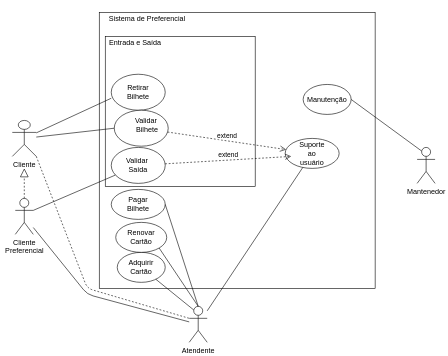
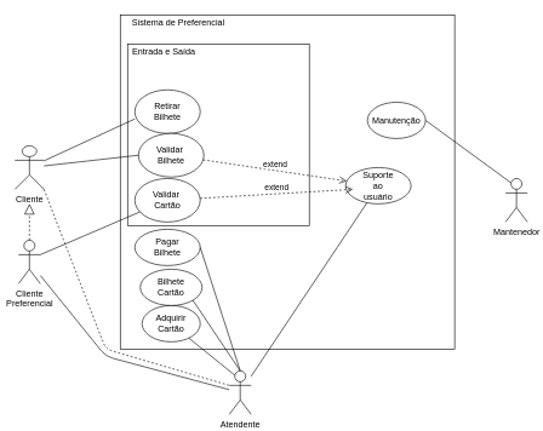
  <mxCell id="0" />
  <mxCell id="1" parent="0" />
  <mxCell id="2" value="" style="whiteSpace=wrap;html=1;aspect=fixed;shadow=0;" vertex="1" parent="1"><mxGeometry x="165" y="20" width="460" height="460" as="geometry" /></mxCell>
  <mxCell id="3" value="" style="rounded=0;whiteSpace=wrap;html=1;shadow=0;" vertex="1" parent="1"><mxGeometry x="175" y="60" width="250" height="250" as="geometry" /></mxCell>
  <mxCell id="4" value="Cliente" style="shape=umlActor;verticalLabelPosition=bottom;verticalAlign=top;html=1;outlineConnect=0;" vertex="1" parent="1"><mxGeometry x="20" y="200" width="40" height="60" as="geometry" /></mxCell>
  <mxCell id="5" value="Cliente&lt;br&gt;Preferencial" style="shape=umlActor;verticalLabelPosition=bottom;verticalAlign=top;html=1;outlineConnect=0;" vertex="1" parent="1"><mxGeometry x="25" y="330" width="30" height="60" as="geometry" /></mxCell>
  <mxCell id="6" value="Atendente" style="shape=umlActor;verticalLabelPosition=bottom;verticalAlign=top;html=1;outlineConnect=0;" vertex="1" parent="1"><mxGeometry x="315" y="510" width="30" height="60" as="geometry" /></mxCell>
  <mxCell id="7" value="Mantenedor" style="shape=umlActor;verticalLabelPosition=bottom;verticalAlign=top;html=1;outlineConnect=0;" vertex="1" parent="1"><mxGeometry x="695" y="245" width="30" height="60" as="geometry" /></mxCell>
  <mxCell id="8" value="Entrada e Saída" style="text;html=1;strokeColor=none;fillColor=none;align=center;verticalAlign=middle;whiteSpace=wrap;rounded=0;" vertex="1" parent="1"><mxGeometry x="155" y="60" width="140" height="20" as="geometry" /></mxCell>
  <mxCell id="9" value="" style="ellipse;whiteSpace=wrap;html=1;" vertex="1" parent="1"><mxGeometry x="185" y="123" width="90" height="60" as="geometry" /></mxCell>
  <mxCell id="10" value="" style="ellipse;whiteSpace=wrap;html=1;" vertex="1" parent="1"><mxGeometry x="185" y="315" width="90" height="50" as="geometry" /></mxCell>
  <mxCell id="11" value="Pagar&lt;br&gt;Bilhete" style="text;html=1;strokeColor=none;fillColor=none;align=center;verticalAlign=middle;whiteSpace=wrap;rounded=0;" vertex="1" parent="1"><mxGeometry x="210" y="330" width="40" height="20" as="geometry" /></mxCell>
  <mxCell id="12" value="" style="ellipse;whiteSpace=wrap;html=1;" vertex="1" parent="1"><mxGeometry x="475" y="230" width="90" height="50" as="geometry" /></mxCell>
  <mxCell id="13" value="Retirar&lt;br&gt;Bilhete" style="text;html=1;strokeColor=none;fillColor=none;align=center;verticalAlign=middle;whiteSpace=wrap;rounded=0;" vertex="1" parent="1"><mxGeometry x="210" y="143" width="40" height="20" as="geometry" /></mxCell>
  <mxCell id="14" value="Suporte ao usuário" style="text;html=1;strokeColor=none;fillColor=none;align=center;verticalAlign=middle;whiteSpace=wrap;rounded=0;" vertex="1" parent="1"><mxGeometry x="500" y="245" width="40" height="20" as="geometry" /></mxCell>
  <mxCell id="15" value="" style="ellipse;whiteSpace=wrap;html=1;" vertex="1" parent="1"><mxGeometry x="195" y="420" width="80" height="50" as="geometry" /></mxCell>
  <mxCell id="16" value="Adquirir&lt;br&gt;Cartão" style="text;html=1;strokeColor=none;fillColor=none;align=center;verticalAlign=middle;whiteSpace=wrap;rounded=0;" vertex="1" parent="1"><mxGeometry x="215" y="435" width="40" height="20" as="geometry" /></mxCell>
  <mxCell id="17" value="" style="ellipse;whiteSpace=wrap;html=1;" vertex="1" parent="1"><mxGeometry x="192.5" y="370" width="85" height="50" as="geometry" /></mxCell>
- <mxCell id="18" value="Renovar&lt;br&gt;Cartão" style="text;html=1;strokeColor=none;fillColor=none;align=center;verticalAlign=middle;whiteSpace=wrap;rounded=0;" vertex="1" parent="1"><mxGeometry x="215" y="385" width="40" height="20" as="geometry" /></mxCell>
+ <mxCell id="18" value="Bilhete&lt;br&gt;Cartão" style="text;html=1;strokeColor=none;fillColor=none;align=center;verticalAlign=middle;whiteSpace=wrap;rounded=0;" vertex="1" parent="1"><mxGeometry x="215" y="385" width="40" height="20" as="geometry" /></mxCell>
  <mxCell id="19" value="" style="endArrow=none;html=1;entryX=0;entryY=0.667;entryDx=0;entryDy=0;entryPerimeter=0;" edge="1" parent="1" source="4" target="9"><mxGeometry width="50" height="50" relative="1" as="geometry"><mxPoint x="25" y="240" as="sourcePoint" /><mxPoint x="75" y="190" as="targetPoint" /></mxGeometry></mxCell>
  <mxCell id="20" value="" style="ellipse;whiteSpace=wrap;html=1;" vertex="1" parent="1"><mxGeometry x="185" y="245" width="90" height="60" as="geometry" /></mxCell>
- <mxCell id="21" value="Validar&amp;nbsp;&lt;br&gt;Saída" style="text;html=1;strokeColor=none;fillColor=none;align=center;verticalAlign=middle;whiteSpace=wrap;rounded=0;" vertex="1" parent="1"><mxGeometry x="210" y="265" width="40" height="20" as="geometry" /></mxCell>
+ <mxCell id="21" value="Validar&amp;nbsp;&lt;br&gt;Cartão" style="text;html=1;strokeColor=none;fillColor=none;align=center;verticalAlign=middle;whiteSpace=wrap;rounded=0;" vertex="1" parent="1"><mxGeometry x="210" y="265" width="40" height="20" as="geometry" /></mxCell>
  <mxCell id="22" value="" style="ellipse;whiteSpace=wrap;html=1;" vertex="1" parent="1"><mxGeometry x="190" y="183" width="90" height="60" as="geometry" /></mxCell>
- <mxCell id="23" value="Validar&amp;nbsp;&lt;br&gt;Bilhete" style="text;html=1;strokeColor=none;fillColor=none;align=center;verticalAlign=middle;whiteSpace=wrap;rounded=0;" vertex="1" parent="1"><mxGeometry x="225" y="198" width="40" height="20" as="geometry" /></mxCell>
+ <mxCell id="23" value="Validar&amp;nbsp;&lt;br&gt;Bilhete" style="text;html=1;strokeColor=none;fillColor=none;align=center;verticalAlign=middle;whiteSpace=wrap;rounded=0;" vertex="1" parent="1"><mxGeometry x="215" y="203" width="40" height="20" as="geometry" /></mxCell>
  <mxCell id="24" value="" style="endArrow=none;html=1;entryX=0;entryY=0.333;entryDx=0;entryDy=0;entryPerimeter=0;exitX=1;exitY=1;exitDx=0;exitDy=0;exitPerimeter=0;dashed=1;" edge="1" parent="1" source="4" target="6"><mxGeometry width="50" height="50" relative="1" as="geometry"><mxPoint x="375" y="270" as="sourcePoint" /><mxPoint x="425" y="220" as="targetPoint" /><Array as="points"><mxPoint x="145" y="480" /></Array></mxGeometry></mxCell>
  <mxCell id="25" value="" style="endArrow=block;dashed=1;endFill=0;endSize=12;html=1;" edge="1" parent="1" source="5"><mxGeometry width="160" relative="1" as="geometry"><mxPoint x="315" y="250" as="sourcePoint" /><mxPoint x="40" y="280" as="targetPoint" /></mxGeometry></mxCell>
  <mxCell id="26" value="extend" style="html=1;verticalAlign=bottom;endArrow=open;dashed=1;endSize=8;" edge="1" parent="1" source="20"><mxGeometry relative="1" as="geometry"><mxPoint x="299.833" y="358.369" as="sourcePoint" /><mxPoint x="485" y="260" as="targetPoint" /></mxGeometry></mxCell>
  <mxCell id="27" value="extend" style="html=1;verticalAlign=bottom;endArrow=open;dashed=1;endSize=8;" edge="1" parent="1" source="22" target="12"><mxGeometry relative="1" as="geometry"><mxPoint x="309.833" y="368.369" as="sourcePoint" /><mxPoint x="520.2" y="306.666" as="targetPoint" /></mxGeometry></mxCell>
  <mxCell id="28" value="Sistema de Preferencial" style="text;html=1;strokeColor=none;fillColor=none;align=center;verticalAlign=middle;whiteSpace=wrap;rounded=0;" vertex="1" parent="1"><mxGeometry x="155" y="20" width="180" height="20" as="geometry" /></mxCell>
  <mxCell id="29" value="" style="endArrow=none;html=1;" edge="1" parent="1" source="6" target="12"><mxGeometry width="50" height="50" relative="1" as="geometry"><mxPoint x="645" y="270" as="sourcePoint" /><mxPoint x="695" y="220" as="targetPoint" /></mxGeometry></mxCell>
  <mxCell id="30" value="" style="endArrow=none;html=1;exitX=0.25;exitY=0.1;exitDx=0;exitDy=0;exitPerimeter=0;" edge="1" parent="1" source="6" target="15"><mxGeometry width="50" height="50" relative="1" as="geometry"><mxPoint x="375" y="470" as="sourcePoint" /><mxPoint x="425" y="420" as="targetPoint" /></mxGeometry></mxCell>
  <mxCell id="31" value="" style="endArrow=none;html=1;entryX=1;entryY=1;entryDx=0;entryDy=0;exitX=0.5;exitY=0;exitDx=0;exitDy=0;exitPerimeter=0;" edge="1" parent="1" source="6" target="17"><mxGeometry width="50" height="50" relative="1" as="geometry"><mxPoint x="245" y="570" as="sourcePoint" /><mxPoint x="295" y="520" as="targetPoint" /></mxGeometry></mxCell>
  <mxCell id="32" value="" style="endArrow=none;html=1;" edge="1" parent="1" source="6" target="5"><mxGeometry width="50" height="50" relative="1" as="geometry"><mxPoint x="125" y="550" as="sourcePoint" /><mxPoint x="175" y="500" as="targetPoint" /><Array as="points"><mxPoint x="145" y="490" /></Array></mxGeometry></mxCell>
  <mxCell id="33" value="" style="endArrow=none;html=1;entryX=1;entryY=0.5;entryDx=0;entryDy=0;exitX=0.5;exitY=0;exitDx=0;exitDy=0;exitPerimeter=0;" edge="1" parent="1" source="6" target="10"><mxGeometry width="50" height="50" relative="1" as="geometry"><mxPoint x="175" y="580" as="sourcePoint" /><mxPoint x="225" y="530" as="targetPoint" /></mxGeometry></mxCell>
  <mxCell id="34" value="" style="endArrow=none;html=1;entryX=0;entryY=0.5;entryDx=0;entryDy=0;" edge="1" parent="1" source="4" target="22"><mxGeometry width="50" height="50" relative="1" as="geometry"><mxPoint x="95" y="290" as="sourcePoint" /><mxPoint x="145" y="240" as="targetPoint" /></mxGeometry></mxCell>
  <mxCell id="35" value="" style="endArrow=none;html=1;exitX=1;exitY=0.333;exitDx=0;exitDy=0;exitPerimeter=0;" edge="1" parent="1" source="5" target="20"><mxGeometry width="50" height="50" relative="1" as="geometry"><mxPoint x="95" y="320" as="sourcePoint" /><mxPoint x="145" y="270" as="targetPoint" /></mxGeometry></mxCell>
  <mxCell id="36" value="" style="ellipse;whiteSpace=wrap;html=1;shadow=0;" vertex="1" parent="1"><mxGeometry x="505" y="140" width="80" height="50" as="geometry" /></mxCell>
  <mxCell id="37" value="Manutenção" style="text;html=1;strokeColor=none;fillColor=none;align=center;verticalAlign=middle;whiteSpace=wrap;rounded=0;shadow=0;" vertex="1" parent="1"><mxGeometry x="525" y="155" width="40" height="20" as="geometry" /></mxCell>
  <mxCell id="38" value="" style="endArrow=none;html=1;exitX=0.25;exitY=0.1;exitDx=0;exitDy=0;exitPerimeter=0;entryX=1;entryY=0.5;entryDx=0;entryDy=0;" edge="1" parent="1" source="7" target="36"><mxGeometry width="50" height="50" relative="1" as="geometry"><mxPoint x="675" y="220" as="sourcePoint" /><mxPoint x="725" y="170" as="targetPoint" /></mxGeometry></mxCell>
